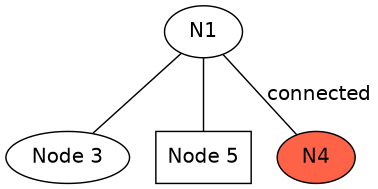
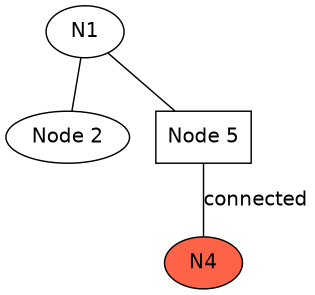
  graph {
    fontname="DejaVu Sans"
    rankdir=TB
    node [fontname="DejaVu Sans"]
    edge [fontname="DejaVu Sans"]
-   n1 [label="Node 3"]
+   n1 [label="Node 2"]
    N1
    n3 [label="Node 5" shape=box]
    N4 [fillcolor=Tomato style=filled]
    N1 -- n1
    N1 -- n3
-   N1 -- N4 [label=connected]
+   n3 -- N4 [label=connected]
  }
